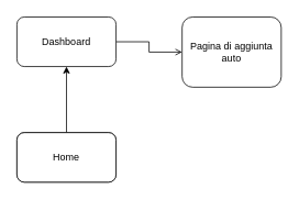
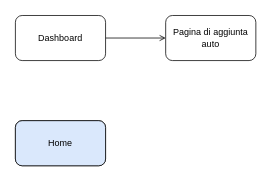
  <mxCell id="0" />
  <mxCell id="1" parent="0" />
  <mxCell id="2" value="" style="rounded=1;whiteSpace=wrap;html=1;" vertex="1" parent="1"><mxGeometry x="20" y="160" width="120" height="60" as="geometry" /></mxCell>
- <mxCell id="3" value="" style="edgeStyle=orthogonalEdgeStyle;rounded=0;orthogonalLoop=1;jettySize=auto;html=1;" edge="1" parent="1" source="4" target="6"><mxGeometry relative="1" as="geometry" /></mxCell>
- <mxCell id="4" value="Home" style="rounded=1;whiteSpace=wrap;html=1;" vertex="1" parent="1"><mxGeometry x="20" y="160" width="120" height="60" as="geometry" /></mxCell>
+ <mxCell id="4" value="Home" style="rounded=1;whiteSpace=wrap;html=1;fillColor=#dae8fc;" vertex="1" parent="1"><mxGeometry x="20" y="160" width="120" height="60" as="geometry" /></mxCell>
  <mxCell id="5" value="" style="edgeStyle=orthogonalEdgeStyle;rounded=0;orthogonalLoop=1;jettySize=auto;html=1;endArrow=open;" edge="1" parent="1" source="6" target="7"><mxGeometry relative="1" as="geometry" /></mxCell>
  <mxCell id="6" value="Dashboard" style="whiteSpace=wrap;html=1;rounded=1;" vertex="1" parent="1"><mxGeometry x="20" y="20" width="120" height="60" as="geometry" /></mxCell>
- <mxCell id="7" value="Pagina di aggiunta auto" style="whiteSpace=wrap;html=1;rounded=1;" vertex="1" parent="1"><mxGeometry x="220" y="20" width="120" height="85" as="geometry" /></mxCell>
+ <mxCell id="7" value="Pagina di aggiunta auto" style="whiteSpace=wrap;html=1;rounded=1;" vertex="1" parent="1"><mxGeometry x="220" y="20" width="120" height="60" as="geometry" /></mxCell>
